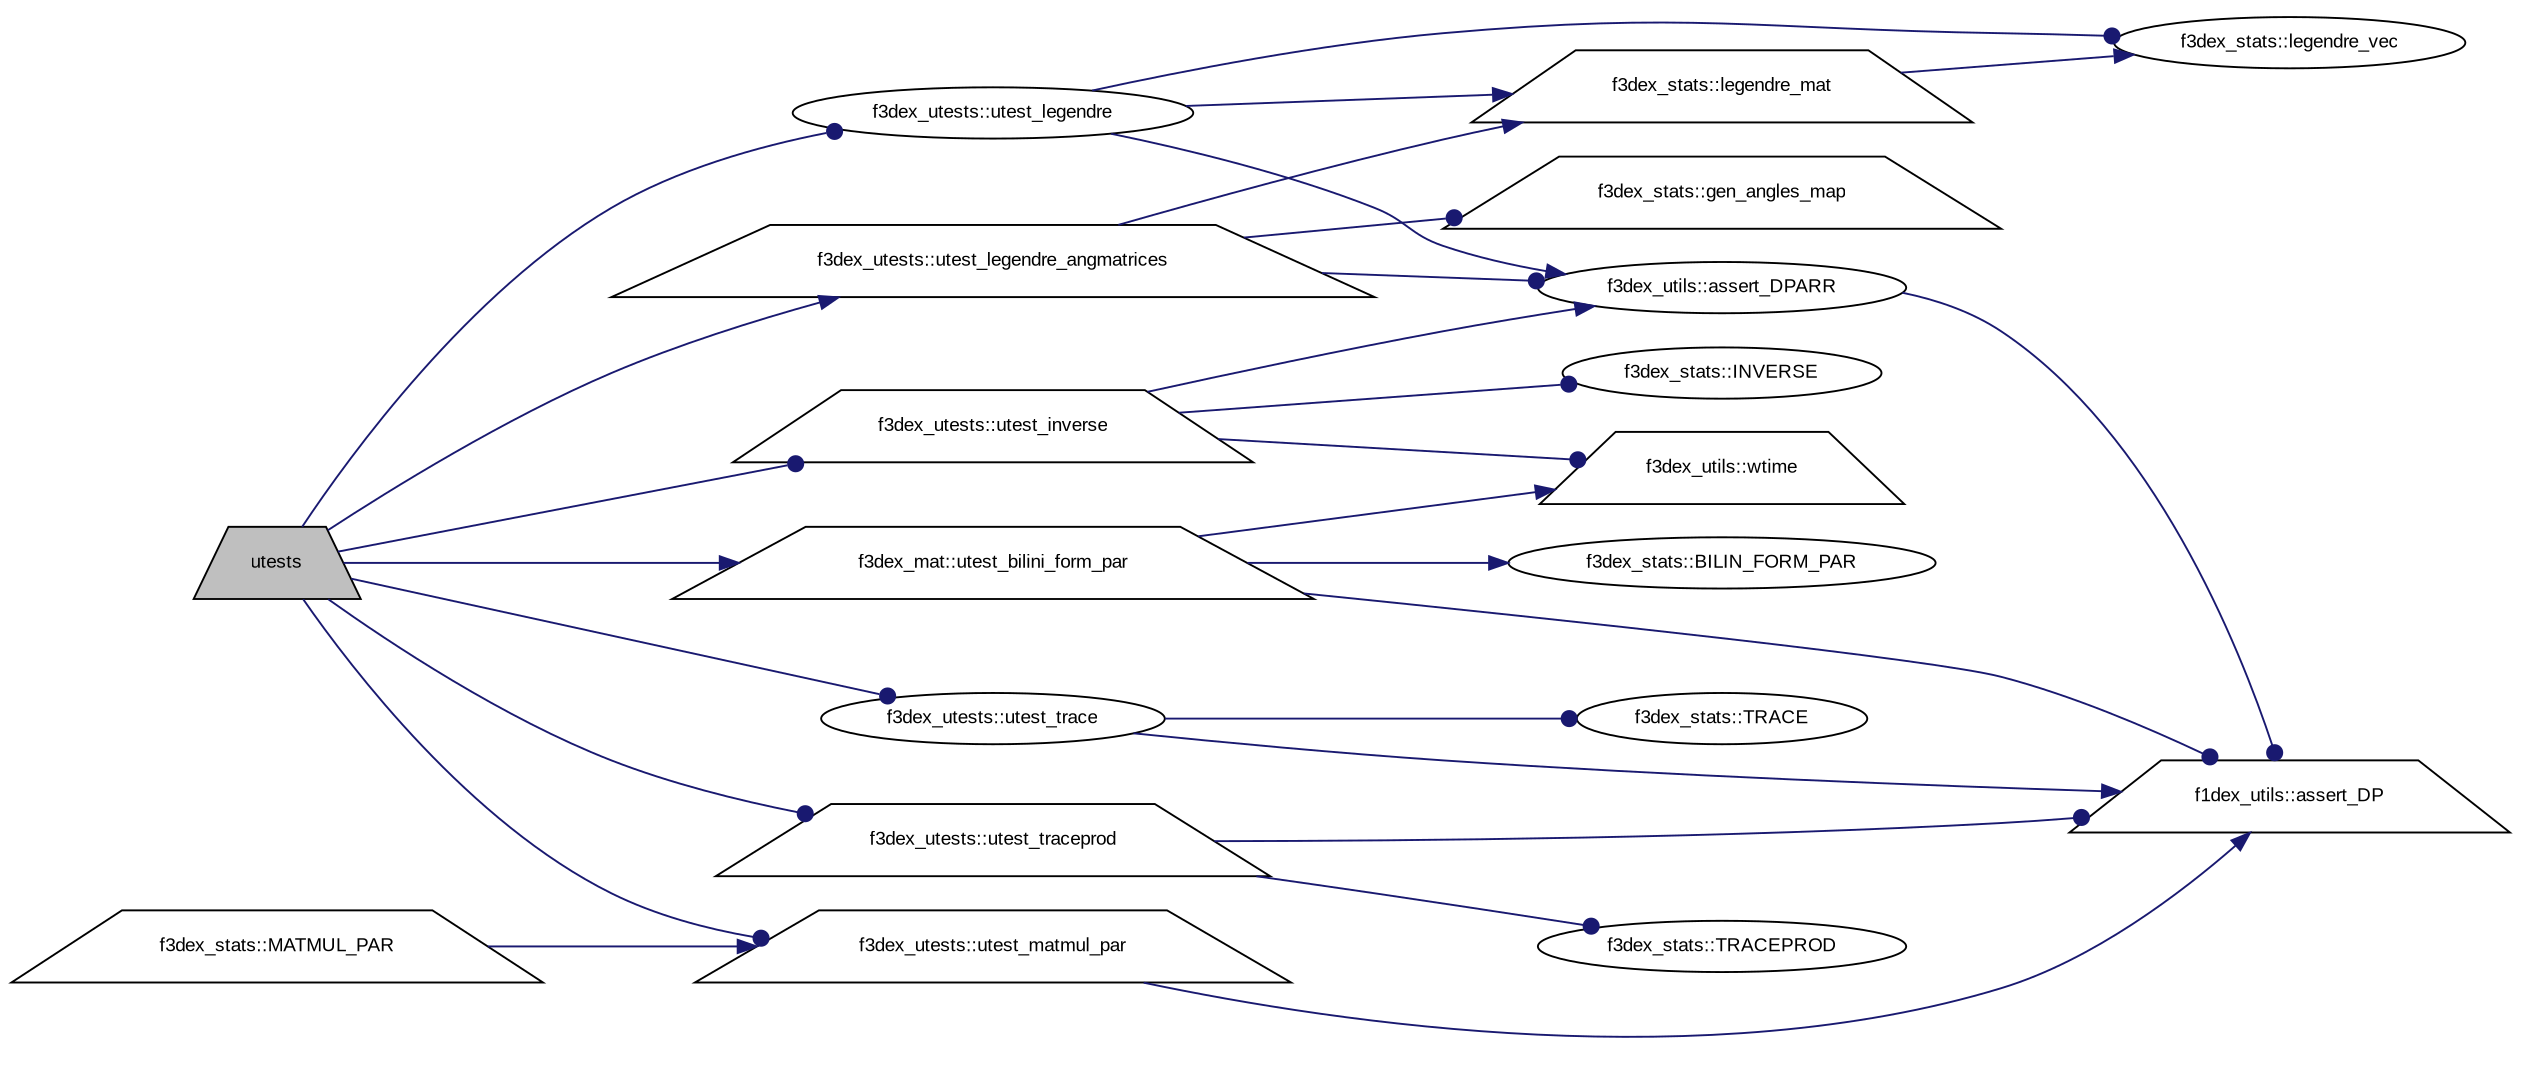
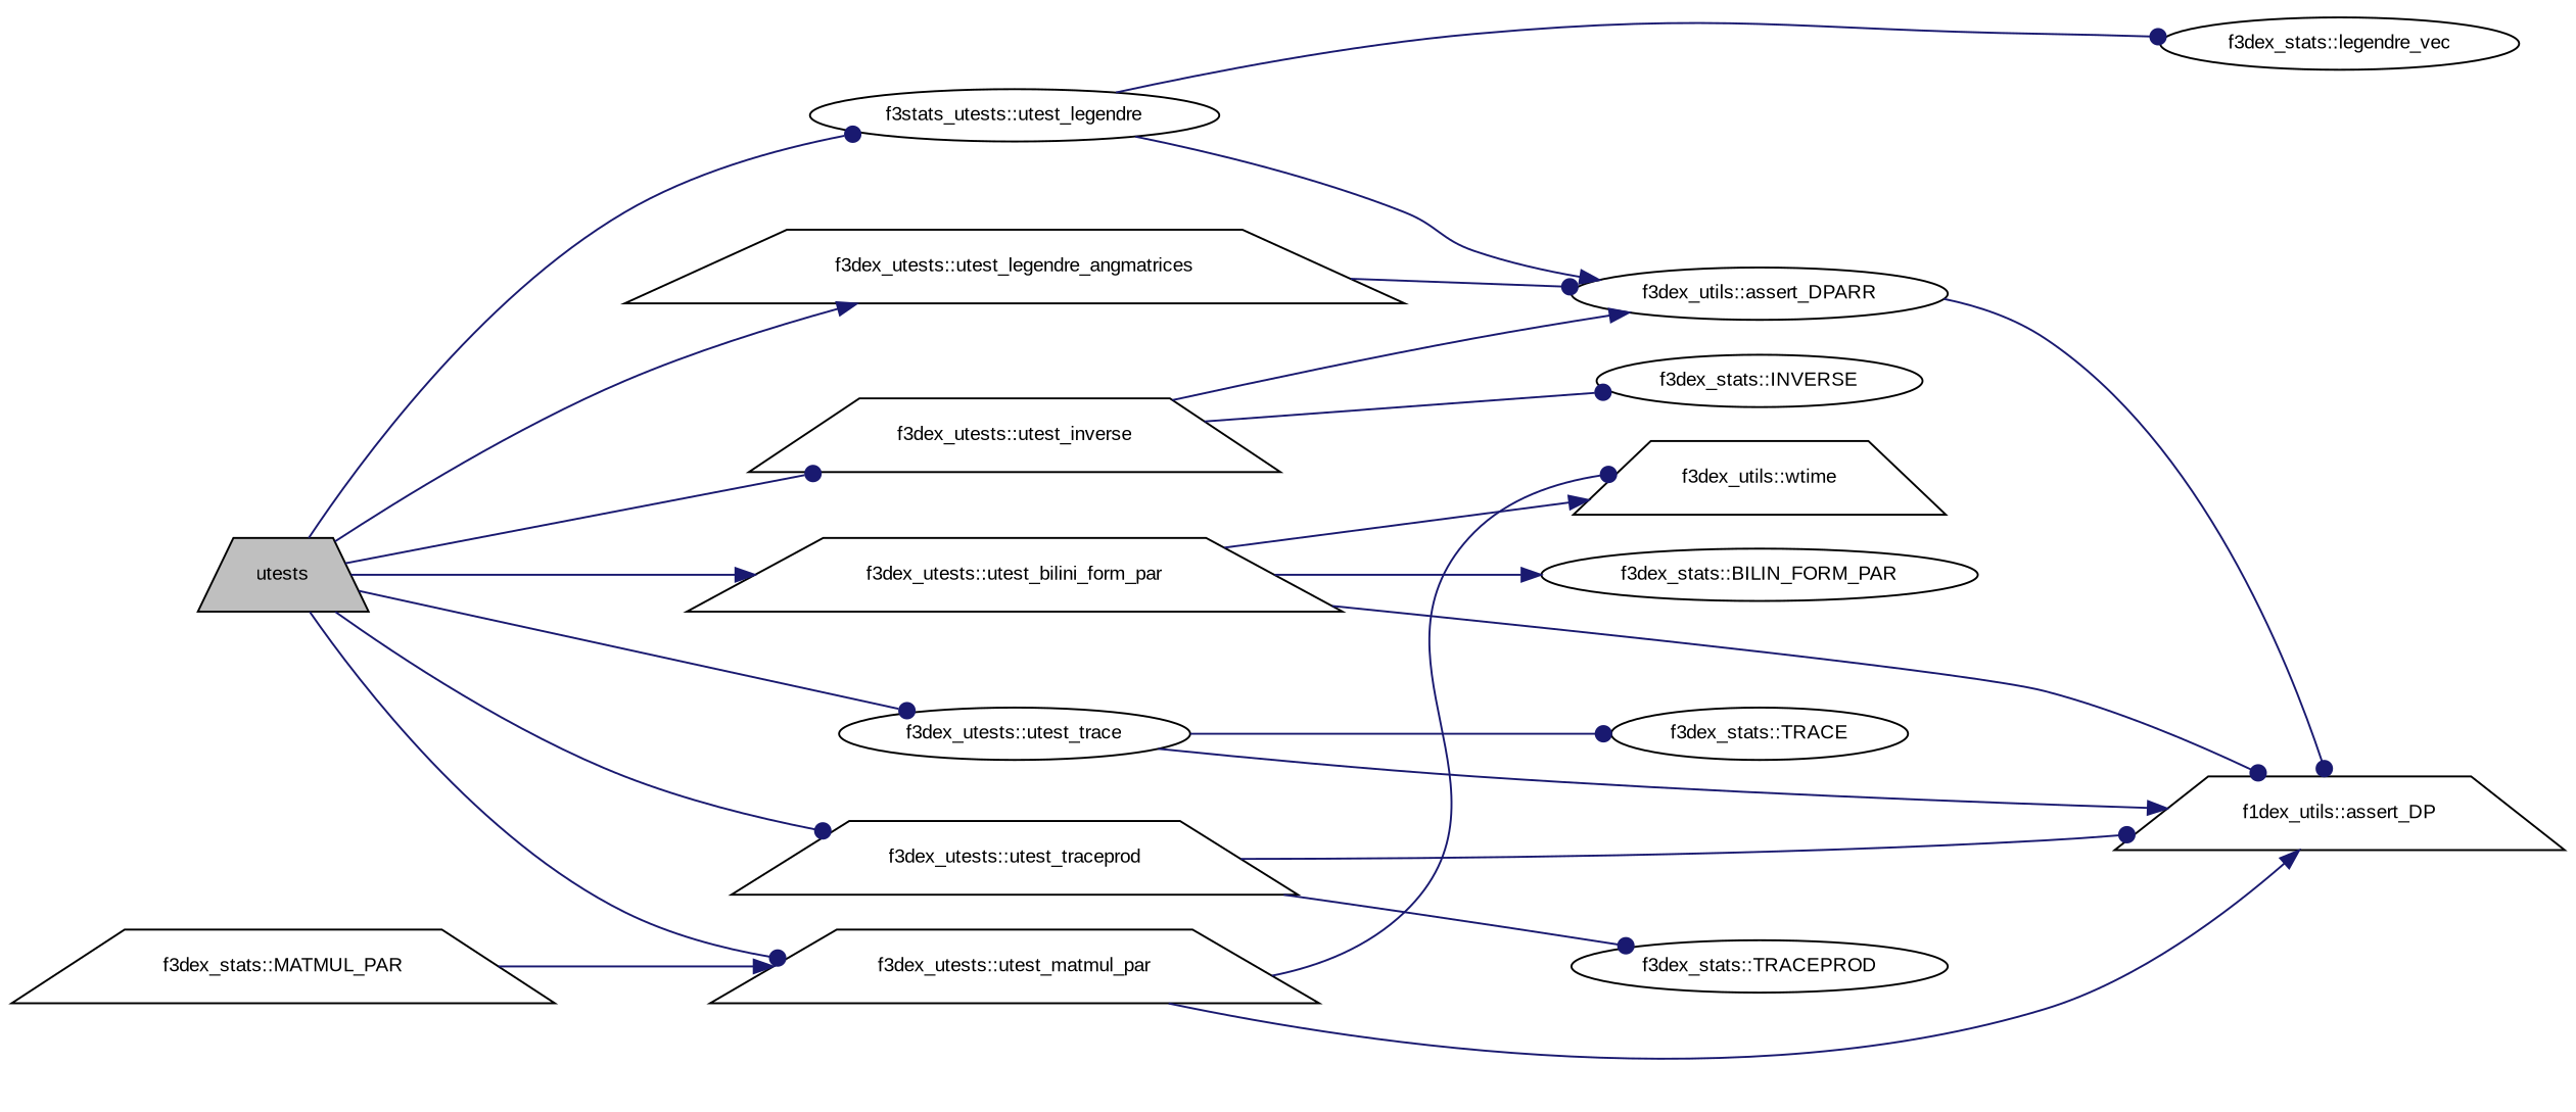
  digraph {
    fontname="Liberation Sans"
    rankdir=LR
    node [color=black fillcolor=white fontname="Liberation Sans" fontsize=10 shape=trapezium style=filled]
    edge [arrowhead=dot color=midnightblue fontname="Liberation Sans" fontsize=10 labelfontname=Helvetica labelfontsize=10 style=solid]
    n1 [fillcolor=grey75 fontcolor=black height=0.2 label=utests width=0.4]
-   n2 [height=0.2 label="f3dex_mat::utest_bilini_form_par" width=0.4]
+   n2 [height=0.2 label="f3dex_utests::utest_bilini_form_par" width=0.4]
    n3 [height=0.2 label="f3dex_utests::utest_inverse" width=0.4]
-   n4 [height=0.2 label="f3dex_utests::utest_legendre" shape=ellipse width=0.4]
+   n4 [height=0.2 label="f3stats_utests::utest_legendre" shape=ellipse width=0.4]
    n5 [height=0.2 label="f3dex_utests::utest_legendre_angmatrices" width=0.4]
    n6 [height=0.2 label="f3dex_utests::utest_matmul_par" width=0.4]
    n7 [height=0.2 label="f3dex_utests::utest_trace" shape=ellipse width=0.4]
    n8 [height=0.2 label="f3dex_utests::utest_traceprod" width=0.4]
    n9 [height=0.2 label="f1dex_utils::assert_DP" width=0.4]
    n10 [height=0.2 label="f3dex_stats::BILIN_FORM_PAR" shape=ellipse width=0.4]
    n11 [height=0.2 label="f3dex_utils::wtime" width=0.4]
    n12 [height=0.2 label="f3dex_utils::assert_DPARR" shape=ellipse width=0.4]
    n13 [height=0.2 label="f3dex_stats::INVERSE" shape=ellipse width=0.4]
-   n14 [height=0.2 label="f3dex_stats::legendre_mat" width=0.4]
    n15 [height=0.2 label="f3dex_stats::legendre_vec" shape=ellipse width=0.4]
-   n16 [height=0.2 label="f3dex_stats::gen_angles_map" width=0.4]
    n17 [height=0.2 label="f3dex_stats::TRACE" shape=ellipse width=0.4]
    n18 [height=0.2 label="f3dex_stats::TRACEPROD" shape=ellipse width=0.4]
    n19 [height=0.2 label="f3dex_stats::MATMUL_PAR" width=0.4]
    n1 -> n2 [arrowhead=normal]
    n1 -> n3
    n1 -> n4
    n1 -> n5 [arrowhead=normal]
    n1 -> n6
    n1 -> n7
    n1 -> n8
    n2 -> n9
    n2 -> n10 [arrowhead=normal]
    n2 -> n11 [arrowhead=normal]
    n3 -> n12 [arrowhead=normal]
    n3 -> n13
    n4 -> n12 [arrowhead=normal]
-   n4 -> n14 [arrowhead=normal]
    n4 -> n15
    n5 -> n12
-   n5 -> n14 [arrowhead=normal]
-   n5 -> n16
    n6 -> n9 [arrowhead=normal]
-   n3 -> n11
+   n6 -> n11
    n7 -> n9 [arrowhead=normal]
    n7 -> n17
    n8 -> n9
    n8 -> n18
    n12 -> n9
-   n14 -> n15 [arrowhead=normal]
    n19 -> n6 [arrowhead=normal]
  }
